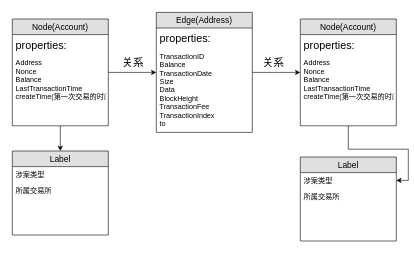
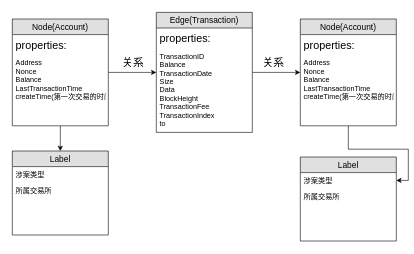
  <mxCell id="0" />
  <mxCell id="1" parent="0" />
  <mxCell id="2" value="" style="edgeStyle=orthogonalEdgeStyle;rounded=0;orthogonalLoop=1;jettySize=auto;html=1;" parent="1" source="4" target="8" edge="1"><mxGeometry relative="1" as="geometry" /></mxCell>
  <mxCell id="3" value="" style="edgeStyle=orthogonalEdgeStyle;rounded=0;orthogonalLoop=1;jettySize=auto;html=1;fontSize=18;" parent="1" source="4" target="20" edge="1"><mxGeometry relative="1" as="geometry" /></mxCell>
  <mxCell id="4" value="Node(Account)" style="swimlane;fontStyle=0;childLayout=stackLayout;horizontal=1;startSize=26;fillColor=#e0e0e0;horizontalStack=0;resizeParent=1;resizeParentMax=0;resizeLast=0;collapsible=1;marginBottom=0;swimlaneFillColor=#ffffff;align=center;fontSize=14;" parent="1" vertex="1"><mxGeometry x="20" y="31" width="160" height="178" as="geometry" /></mxCell>
  <mxCell id="5" value="properties:" style="text;strokeColor=none;fillColor=none;spacingLeft=4;spacingRight=4;overflow=hidden;rotatable=0;points=[[0,0.5],[1,0.5]];portConstraint=eastwest;fontSize=18;" parent="4" vertex="1"><mxGeometry y="26" width="160" height="34" as="geometry" /></mxCell>
  <mxCell id="6" value="Address&#10;Nonce&#10;Balance&#10;LastTransactionTime&#10;createTime(第一次交易的时间)&#10;" style="text;strokeColor=none;fillColor=none;spacingLeft=4;spacingRight=4;overflow=hidden;rotatable=0;points=[[0,0.5],[1,0.5]];portConstraint=eastwest;fontSize=12;" parent="4" vertex="1"><mxGeometry y="60" width="160" height="118" as="geometry" /></mxCell>
  <mxCell id="7" value="" style="edgeStyle=orthogonalEdgeStyle;rounded=0;orthogonalLoop=1;jettySize=auto;html=1;fontSize=18;" parent="1" source="20" edge="1"><mxGeometry relative="1" as="geometry"><mxPoint x="500" y="120" as="targetPoint" /></mxGeometry></mxCell>
  <mxCell id="8" value="Label" style="swimlane;fontStyle=0;childLayout=stackLayout;horizontal=1;startSize=26;fillColor=#e0e0e0;horizontalStack=0;resizeParent=1;resizeParentMax=0;resizeLast=0;collapsible=1;marginBottom=0;swimlaneFillColor=#ffffff;align=center;fontSize=14;" parent="1" vertex="1"><mxGeometry x="20" y="251" width="160" height="140" as="geometry" /></mxCell>
  <mxCell id="9" value="涉案类型" style="text;strokeColor=none;fillColor=none;spacingLeft=4;spacingRight=4;overflow=hidden;rotatable=0;points=[[0,0.5],[1,0.5]];portConstraint=eastwest;fontSize=12;" parent="8" vertex="1"><mxGeometry y="26" width="160" height="26" as="geometry" /></mxCell>
  <mxCell id="10" value="所属交易所" style="text;strokeColor=none;fillColor=none;spacingLeft=4;spacingRight=4;overflow=hidden;rotatable=0;points=[[0,0.5],[1,0.5]];portConstraint=eastwest;fontSize=12;" parent="8" vertex="1"><mxGeometry y="52" width="160" height="88" as="geometry" /></mxCell>
  <mxCell id="11" value="关系" style="text;html=1;align=center;verticalAlign=middle;resizable=0;points=[];autosize=1;fontSize=18;" parent="1" vertex="1"><mxGeometry x="196" y="89" width="50" height="30" as="geometry" /></mxCell>
  <mxCell id="12" value="关系" style="text;html=1;align=center;verticalAlign=middle;resizable=0;points=[];autosize=1;fontSize=18;" parent="1" vertex="1"><mxGeometry x="430" y="89" width="50" height="30" as="geometry" /></mxCell>
  <mxCell id="13" value="" style="edgeStyle=orthogonalEdgeStyle;rounded=0;orthogonalLoop=1;jettySize=auto;html=1;fontSize=18;" parent="1" source="14" target="18" edge="1"><mxGeometry relative="1" as="geometry" /></mxCell>
  <mxCell id="14" value="Node(Account)" style="swimlane;fontStyle=0;childLayout=stackLayout;horizontal=1;startSize=26;fillColor=#e0e0e0;horizontalStack=0;resizeParent=1;resizeParentMax=0;resizeLast=0;collapsible=1;marginBottom=0;swimlaneFillColor=#ffffff;align=center;fontSize=14;" parent="1" vertex="1"><mxGeometry x="500" y="31" width="160" height="178" as="geometry" /></mxCell>
  <mxCell id="15" value="properties:" style="text;strokeColor=none;fillColor=none;spacingLeft=4;spacingRight=4;overflow=hidden;rotatable=0;points=[[0,0.5],[1,0.5]];portConstraint=eastwest;fontSize=18;" parent="14" vertex="1"><mxGeometry y="26" width="160" height="34" as="geometry" /></mxCell>
  <mxCell id="16" value="Address&#10;Nonce&#10;Balance&#10;LastTransactionTime&#10;createTime(第一次交易的时间)&#10;" style="text;strokeColor=none;fillColor=none;spacingLeft=4;spacingRight=4;overflow=hidden;rotatable=0;points=[[0,0.5],[1,0.5]];portConstraint=eastwest;fontSize=12;" parent="14" vertex="1"><mxGeometry y="60" width="160" height="118" as="geometry" /></mxCell>
  <mxCell id="17" value="Label" style="swimlane;fontStyle=0;childLayout=stackLayout;horizontal=1;startSize=26;fillColor=#e0e0e0;horizontalStack=0;resizeParent=1;resizeParentMax=0;resizeLast=0;collapsible=1;marginBottom=0;swimlaneFillColor=#ffffff;align=center;fontSize=14;" parent="1" vertex="1"><mxGeometry x="500" y="261" width="160" height="140" as="geometry" /></mxCell>
  <mxCell id="18" value="涉案类型" style="text;strokeColor=none;fillColor=none;spacingLeft=4;spacingRight=4;overflow=hidden;rotatable=0;points=[[0,0.5],[1,0.5]];portConstraint=eastwest;fontSize=12;" parent="17" vertex="1"><mxGeometry y="26" width="160" height="26" as="geometry" /></mxCell>
  <mxCell id="19" value="所属交易所" style="text;strokeColor=none;fillColor=none;spacingLeft=4;spacingRight=4;overflow=hidden;rotatable=0;points=[[0,0.5],[1,0.5]];portConstraint=eastwest;fontSize=12;" parent="17" vertex="1"><mxGeometry y="52" width="160" height="88" as="geometry" /></mxCell>
- <mxCell id="20" value="Edge(Address)" style="swimlane;fontStyle=0;childLayout=stackLayout;horizontal=1;startSize=26;fillColor=#e0e0e0;horizontalStack=0;resizeParent=1;resizeParentMax=0;resizeLast=0;collapsible=1;marginBottom=0;swimlaneFillColor=#ffffff;align=center;fontSize=14;" parent="1" vertex="1"><mxGeometry x="260" y="20" width="160" height="200" as="geometry" /></mxCell>
+ <mxCell id="20" value="Edge(Transaction)" style="swimlane;fontStyle=0;childLayout=stackLayout;horizontal=1;startSize=26;fillColor=#e0e0e0;horizontalStack=0;resizeParent=1;resizeParentMax=0;resizeLast=0;collapsible=1;marginBottom=0;swimlaneFillColor=#ffffff;align=center;fontSize=14;" parent="1" vertex="1"><mxGeometry x="260" y="20" width="160" height="200" as="geometry" /></mxCell>
  <mxCell id="21" value="properties:" style="text;strokeColor=none;fillColor=none;spacingLeft=4;spacingRight=4;overflow=hidden;rotatable=0;points=[[0,0.5],[1,0.5]];portConstraint=eastwest;fontSize=18;" parent="20" vertex="1"><mxGeometry y="26" width="160" height="34" as="geometry" /></mxCell>
  <mxCell id="22" value="TransactionID &#10;Balance &#10;TransactionDate&#10;Size&#10;Data&#10;BlockHeight&#10;TransactionFee&#10;TransactionIndex&#10;to" style="text;strokeColor=none;fillColor=none;spacingLeft=4;spacingRight=4;overflow=hidden;rotatable=0;points=[[0,0.5],[1,0.5]];portConstraint=eastwest;fontSize=12;" parent="20" vertex="1"><mxGeometry y="60" width="160" height="140" as="geometry" /></mxCell>
